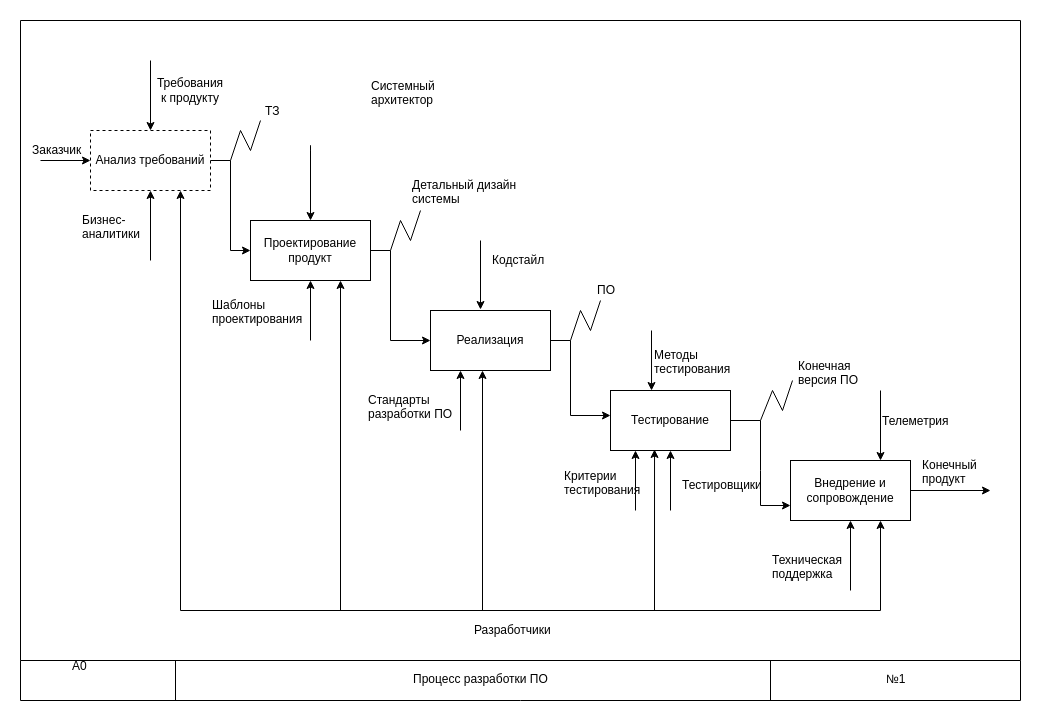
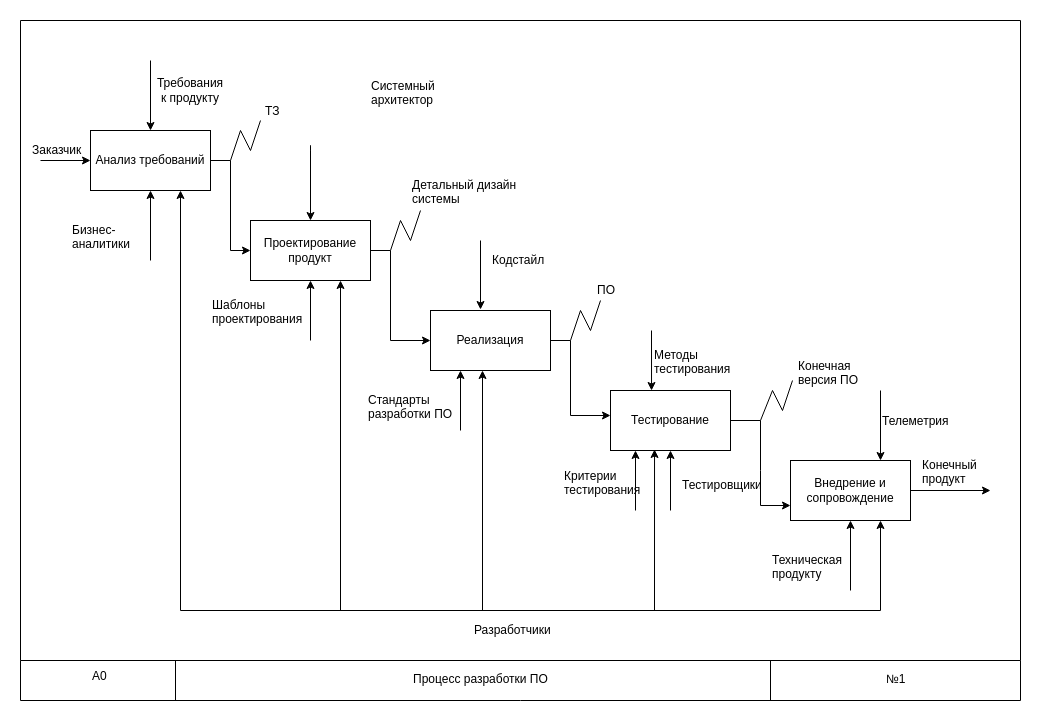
  <mxCell id="0" />
  <mxCell id="1" parent="0" />
- <mxCell id="2" value="Анализ требований" style="rounded=0;whiteSpace=wrap;html=1;dashed=1;" vertex="1" parent="1"><mxGeometry x="90" y="130" width="120" height="60" as="geometry" /></mxCell>
+ <mxCell id="2" value="Анализ требований" style="rounded=0;whiteSpace=wrap;html=1;" vertex="1" parent="1"><mxGeometry x="90" y="130" width="120" height="60" as="geometry" /></mxCell>
  <mxCell id="3" value="Реализация" style="rounded=0;whiteSpace=wrap;html=1;" vertex="1" parent="1"><mxGeometry x="430" y="310" width="120" height="60" as="geometry" /></mxCell>
  <mxCell id="4" value="Проектирование продукт" style="rounded=0;whiteSpace=wrap;html=1;" vertex="1" parent="1"><mxGeometry x="250" y="220" width="120" height="60" as="geometry" /></mxCell>
  <mxCell id="5" value="Тестирование" style="rounded=0;whiteSpace=wrap;html=1;" vertex="1" parent="1"><mxGeometry x="610" y="390" width="120" height="60" as="geometry" /></mxCell>
  <mxCell id="6" value="Внедрение и&lt;br&gt;сопровождение" style="rounded=0;whiteSpace=wrap;html=1;" vertex="1" parent="1"><mxGeometry x="790" y="460" width="120" height="60" as="geometry" /></mxCell>
  <mxCell id="7" value="" style="endArrow=classic;html=1;entryX=0.5;entryY=0;entryDx=0;entryDy=0;" edge="1" parent="1" target="2"><mxGeometry width="50" height="50" relative="1" as="geometry"><mxPoint x="150" as="sourcePoint" y="60" /><mxPoint x="150" as="targetPoint" y="60" /></mxGeometry></mxCell>
  <mxCell id="8" value="Требования к продукту" style="text;html=1;strokeColor=none;fillColor=none;align=center;verticalAlign=middle;whiteSpace=wrap;rounded=0;" vertex="1" parent="1"><mxGeometry x="160" y="80" width="60" height="20" as="geometry" /></mxCell>
  <mxCell id="9" value="" style="endArrow=classic;html=1;entryX=0;entryY=0.5;entryDx=0;entryDy=0;" edge="1" parent="1" target="2"><mxGeometry width="50" height="50" relative="1" as="geometry"><mxPoint x="40" y="160" as="sourcePoint" /><mxPoint x="140" y="630" as="targetPoint" /><Array as="points" /></mxGeometry></mxCell>
  <mxCell id="10" value="&lt;div&gt;Заказчик&lt;/div&gt;" style="text;html=1;resizable=0;points=[];autosize=1;align=left;verticalAlign=top;spacingTop=-4;" vertex="1" parent="1"><mxGeometry x="30" y="140" width="60" height="20" as="geometry" /></mxCell>
  <mxCell id="11" value="" style="endArrow=classic;html=1;entryX=0.5;entryY=1;entryDx=0;entryDy=0;" edge="1" parent="1" target="2"><mxGeometry width="50" height="50" relative="1" as="geometry"><mxPoint x="150" y="260" as="sourcePoint" /><mxPoint x="180" y="200" as="targetPoint" /></mxGeometry></mxCell>
- <mxCell id="12" value="&lt;div&gt;Бизнес-&lt;br&gt;аналитики&lt;/div&gt;" style="text;html=1;resizable=0;points=[];autosize=1;align=left;verticalAlign=top;spacingTop=-4;" vertex="1" parent="1"><mxGeometry x="80" y="210" width="70" height="30" as="geometry" /></mxCell>
+ <mxCell id="12" value="&lt;div&gt;Бизнес-&lt;br&gt;аналитики&lt;/div&gt;" style="text;html=1;resizable=0;points=[];autosize=1;align=left;verticalAlign=top;spacingTop=-4;" vertex="1" parent="1"><mxGeometry x="70" y="220" width="70" height="30" as="geometry" /></mxCell>
  <mxCell id="13" value="" style="endArrow=classic;html=1;exitX=1;exitY=0.5;exitDx=0;exitDy=0;entryX=0;entryY=0.5;entryDx=0;entryDy=0;rounded=0;" edge="1" parent="1" source="2" target="4"><mxGeometry width="50" height="50" relative="1" as="geometry"><mxPoint x="230" y="180" as="sourcePoint" /><mxPoint x="280" y="130" as="targetPoint" /><Array as="points"><mxPoint x="230" y="160" /><mxPoint x="230" y="250" /></Array></mxGeometry></mxCell>
  <mxCell id="14" value="" style="endArrow=none;html=1;rounded=0;" edge="1" parent="1"><mxGeometry width="50" height="50" relative="1" as="geometry"><mxPoint x="230" y="160" as="sourcePoint" /><mxPoint x="260" y="120" as="targetPoint" /><Array as="points"><mxPoint x="240" y="130" /><mxPoint x="250" y="150" /></Array></mxGeometry></mxCell>
  <mxCell id="15" value="ТЗ" style="text;html=1;resizable=0;points=[];autosize=1;align=left;verticalAlign=top;spacingTop=-4;" vertex="1" parent="1"><mxGeometry x="263" y="101" width="30" height="20" as="geometry" /></mxCell>
  <mxCell id="16" value="" style="endArrow=classic;html=1;entryX=0.5;entryY=0;entryDx=0;entryDy=0;" edge="1" parent="1" target="4"><mxGeometry width="50" height="50" relative="1" as="geometry"><mxPoint x="310" y="210" as="sourcePoint" /><mxPoint x="360" y="160" as="targetPoint" /><Array as="points"><mxPoint x="310" y="140" /></Array></mxGeometry></mxCell>
  <mxCell id="17" value="Системный&lt;br&gt;архитектор" style="text;html=1;resizable=0;points=[];autosize=1;align=left;verticalAlign=top;spacingTop=-4;" vertex="1" parent="1"><mxGeometry x="369" y="76" width="70" height="30" as="geometry" /></mxCell>
  <mxCell id="18" value="" style="endArrow=classic;html=1;entryX=0.5;entryY=1;entryDx=0;entryDy=0;" edge="1" parent="1" target="4"><mxGeometry width="50" height="50" relative="1" as="geometry"><mxPoint x="310" y="340" as="sourcePoint" /><mxPoint x="330" y="270" as="targetPoint" /></mxGeometry></mxCell>
  <mxCell id="19" value="Шаблоны&lt;br&gt;проектирования" style="text;html=1;resizable=0;points=[];autosize=1;align=left;verticalAlign=top;spacingTop=-4;" vertex="1" parent="1"><mxGeometry x="210" y="295" width="100" height="30" as="geometry" /></mxCell>
  <mxCell id="20" value="" style="endArrow=classic;html=1;entryX=0;entryY=0.5;entryDx=0;entryDy=0;rounded=0;" edge="1" parent="1" target="3"><mxGeometry width="50" height="50" relative="1" as="geometry"><mxPoint x="370" y="250" as="sourcePoint" /><mxPoint x="410" y="340" as="targetPoint" /><Array as="points"><mxPoint x="390" y="250" /><mxPoint x="390" y="340" /></Array></mxGeometry></mxCell>
  <mxCell id="21" value="Детальный дизайн&lt;br&gt;&lt;div&gt;системы&lt;/div&gt;" style="text;html=1;resizable=0;points=[];autosize=1;align=left;verticalAlign=top;spacingTop=-4;" vertex="1" parent="1"><mxGeometry x="410" y="175" width="110" height="30" as="geometry" /></mxCell>
  <mxCell id="22" value="" style="endArrow=classic;html=1;" edge="1" parent="1"><mxGeometry width="50" height="50" relative="1" as="geometry"><mxPoint x="480" y="240" as="sourcePoint" /><mxPoint x="480" y="309" as="targetPoint" /></mxGeometry></mxCell>
  <mxCell id="23" value="&lt;div&gt;Кодстайл&lt;/div&gt;" style="text;html=1;resizable=0;points=[];autosize=1;align=left;verticalAlign=top;spacingTop=-4;" vertex="1" parent="1"><mxGeometry x="490" y="250" width="60" height="20" as="geometry" /></mxCell>
  <mxCell id="24" value="" style="endArrow=classic;html=1;entryX=0.25;entryY=1;entryDx=0;entryDy=0;" edge="1" parent="1" target="3"><mxGeometry width="50" height="50" relative="1" as="geometry"><mxPoint x="460" y="430" as="sourcePoint" /><mxPoint x="490" y="380" as="targetPoint" /></mxGeometry></mxCell>
  <mxCell id="25" value="Стандарты &lt;br&gt;разработки ПО" style="text;html=1;resizable=0;points=[];autosize=1;align=left;verticalAlign=top;spacingTop=-4;" vertex="1" parent="1"><mxGeometry x="366" y="390" width="90" height="30" as="geometry" /></mxCell>
  <mxCell id="26" value="" style="endArrow=classic;html=1;" edge="1" parent="1"><mxGeometry width="50" height="50" relative="1" as="geometry"><mxPoint x="482" y="610" as="sourcePoint" /><mxPoint x="482" y="370" as="targetPoint" /><Array as="points" /></mxGeometry></mxCell>
  <mxCell id="27" value="&lt;div&gt;Разработчики&lt;/div&gt;" style="text;html=1;resizable=0;points=[];autosize=1;align=left;verticalAlign=top;spacingTop=-4;" vertex="1" parent="1"><mxGeometry x="472" y="620" width="90" height="20" as="geometry" /></mxCell>
  <mxCell id="28" value="" style="endArrow=classic;html=1;entryX=0;entryY=0.5;entryDx=0;entryDy=0;rounded=0;exitX=1;exitY=0.5;exitDx=0;exitDy=0;" edge="1" parent="1" source="3"><mxGeometry width="50" height="50" relative="1" as="geometry"><mxPoint x="550" y="325" as="sourcePoint" /><mxPoint x="610" y="415" as="targetPoint" /><Array as="points"><mxPoint x="570" y="340" /><mxPoint x="570" y="415" /></Array></mxGeometry></mxCell>
  <mxCell id="29" value="" style="endArrow=none;html=1;rounded=0;" edge="1" parent="1"><mxGeometry width="50" height="50" relative="1" as="geometry"><mxPoint x="390" y="250" as="sourcePoint" /><mxPoint x="420" y="210" as="targetPoint" /><Array as="points"><mxPoint x="400" y="220" /><mxPoint x="410" y="240" /></Array></mxGeometry></mxCell>
  <mxCell id="30" value="" style="endArrow=none;html=1;rounded=0;" edge="1" parent="1"><mxGeometry width="50" height="50" relative="1" as="geometry"><mxPoint x="570" y="340" as="sourcePoint" /><mxPoint x="600" y="300" as="targetPoint" /><Array as="points"><mxPoint x="580" y="310" /><mxPoint x="590" y="330" /></Array></mxGeometry></mxCell>
  <mxCell id="31" value="ПО" style="text;html=1;resizable=0;points=[];autosize=1;align=left;verticalAlign=top;spacingTop=-4;" vertex="1" parent="1"><mxGeometry x="595" y="280" width="30" height="20" as="geometry" /></mxCell>
  <mxCell id="32" value="" style="endArrow=classic;html=1;" edge="1" parent="1"><mxGeometry width="50" height="50" relative="1" as="geometry"><mxPoint x="635" y="510" as="sourcePoint" /><mxPoint x="635" y="450" as="targetPoint" /></mxGeometry></mxCell>
  <mxCell id="33" value="Критерии&lt;br&gt;тестирования" style="text;html=1;resizable=0;points=[];autosize=1;align=left;verticalAlign=top;spacingTop=-4;" vertex="1" parent="1"><mxGeometry x="562" y="466" width="90" height="30" as="geometry" /></mxCell>
  <mxCell id="34" value="" style="endArrow=classic;html=1;entryX=0.342;entryY=0;entryDx=0;entryDy=0;entryPerimeter=0;" edge="1" parent="1" target="5"><mxGeometry width="50" height="50" relative="1" as="geometry"><mxPoint x="651" y="330" as="sourcePoint" /><mxPoint x="690" y="324" as="targetPoint" /></mxGeometry></mxCell>
  <mxCell id="35" value="Методы&lt;br&gt;тестирования" style="text;html=1;resizable=0;points=[];autosize=1;align=left;verticalAlign=top;spacingTop=-4;" vertex="1" parent="1"><mxGeometry x="652" y="345" width="90" height="30" as="geometry" /></mxCell>
  <mxCell id="36" value="" style="endArrow=classic;html=1;entryX=0.5;entryY=1;entryDx=0;entryDy=0;" edge="1" parent="1" target="5"><mxGeometry width="50" height="50" relative="1" as="geometry"><mxPoint x="670" y="510" as="sourcePoint" /><mxPoint x="740" y="470" as="targetPoint" /></mxGeometry></mxCell>
  <mxCell id="37" value="Тестировщики" style="text;html=1;resizable=0;points=[];autosize=1;align=left;verticalAlign=top;spacingTop=-4;" vertex="1" parent="1"><mxGeometry x="680" y="475" width="90" height="20" as="geometry" /></mxCell>
  <mxCell id="38" value="" style="endArrow=classic;html=1;entryX=0;entryY=0.5;entryDx=0;entryDy=0;rounded=0;exitX=1;exitY=0.5;exitDx=0;exitDy=0;" edge="1" parent="1" source="5"><mxGeometry width="50" height="50" relative="1" as="geometry"><mxPoint x="730" y="430" as="sourcePoint" /><mxPoint x="790" y="505" as="targetPoint" /><Array as="points"><mxPoint x="760" y="420" /><mxPoint x="760" y="470" /><mxPoint x="760" y="505" /></Array></mxGeometry></mxCell>
  <mxCell id="39" value="" style="endArrow=none;html=1;rounded=0;" edge="1" parent="1"><mxGeometry width="50" height="50" relative="1" as="geometry"><mxPoint x="760" y="420" as="sourcePoint" /><mxPoint x="792" y="380" as="targetPoint" /><Array as="points"><mxPoint x="772" y="390" /><mxPoint x="782" y="410" /></Array></mxGeometry></mxCell>
  <mxCell id="40" value="Конечная&lt;br&gt;версия ПО" style="text;html=1;resizable=0;points=[];autosize=1;align=left;verticalAlign=top;spacingTop=-4;" vertex="1" parent="1"><mxGeometry x="796" y="356" width="70" height="30" as="geometry" /></mxCell>
  <mxCell id="41" value="" style="endArrow=classic;html=1;entryX=0.75;entryY=0;entryDx=0;entryDy=0;" edge="1" parent="1" target="6"><mxGeometry width="50" height="50" relative="1" as="geometry"><mxPoint x="880" y="390" as="sourcePoint" /><mxPoint x="930" y="390" as="targetPoint" /></mxGeometry></mxCell>
  <mxCell id="42" value="Телеметрия" style="text;html=1;resizable=0;points=[];autosize=1;align=left;verticalAlign=top;spacingTop=-4;" vertex="1" parent="1"><mxGeometry x="880" y="411" width="80" height="20" as="geometry" /></mxCell>
  <mxCell id="43" value="" style="endArrow=classic;html=1;" edge="1" parent="1"><mxGeometry width="50" height="50" relative="1" as="geometry"><mxPoint x="850" y="590" as="sourcePoint" /><mxPoint x="850" y="520" as="targetPoint" /></mxGeometry></mxCell>
- <mxCell id="44" value="Техническая&lt;br&gt;поддержка" style="text;html=1;resizable=0;points=[];autosize=1;align=left;verticalAlign=top;spacingTop=-4;" vertex="1" parent="1"><mxGeometry x="770" y="550" width="80" height="30" as="geometry" /></mxCell>
+ <mxCell id="44" value="Техническая&lt;br&gt;продукту" style="text;html=1;resizable=0;points=[];autosize=1;align=left;verticalAlign=top;spacingTop=-4;" vertex="1" parent="1"><mxGeometry x="770" y="550" width="80" height="30" as="geometry" /></mxCell>
  <mxCell id="45" value="" style="endArrow=classic;html=1;exitX=1;exitY=0.5;exitDx=0;exitDy=0;" edge="1" parent="1" source="6"><mxGeometry width="50" height="50" relative="1" as="geometry"><mxPoint x="940" y="540" as="sourcePoint" /><mxPoint x="990" y="490" as="targetPoint" /></mxGeometry></mxCell>
  <mxCell id="46" value="Конечный&lt;br&gt;продукт" style="text;html=1;resizable=0;points=[];autosize=1;align=left;verticalAlign=top;spacingTop=-4;" vertex="1" parent="1"><mxGeometry x="920" y="455" width="70" height="30" as="geometry" /></mxCell>
  <mxCell id="47" value="" style="endArrow=classic;html=1;entryX=0.75;entryY=1;entryDx=0;entryDy=0;exitX=0.75;exitY=1;exitDx=0;exitDy=0;startArrow=classic;startFill=1;rounded=0;" edge="1" parent="1" source="6" target="2"><mxGeometry width="50" height="50" relative="1" as="geometry"><mxPoint x="880" y="610" as="sourcePoint" /><mxPoint x="200" y="530" as="targetPoint" /><Array as="points"><mxPoint x="880" y="610" /><mxPoint x="180" y="610" /></Array></mxGeometry></mxCell>
  <mxCell id="48" value="" style="endArrow=classic;html=1;entryX=0.75;entryY=1;entryDx=0;entryDy=0;" edge="1" parent="1" target="4"><mxGeometry width="50" height="50" relative="1" as="geometry"><mxPoint x="340" y="610" as="sourcePoint" /><mxPoint x="340" y="290" as="targetPoint" /></mxGeometry></mxCell>
  <mxCell id="49" value="" style="endArrow=classic;html=1;entryX=0.367;entryY=0.983;entryDx=0;entryDy=0;entryPerimeter=0;" edge="1" parent="1" target="5"><mxGeometry width="50" height="50" relative="1" as="geometry"><mxPoint x="654" y="610" as="sourcePoint" /><mxPoint x="660" y="530" as="targetPoint" /></mxGeometry></mxCell>
  <mxCell id="50" value="" style="endArrow=none;html=1;" edge="1" parent="1"><mxGeometry width="50" height="50" relative="1" as="geometry"><mxPoint y="660" as="sourcePoint" x="20" /><mxPoint y="20" as="targetPoint" x="20" /></mxGeometry></mxCell>
  <mxCell id="51" value="" style="endArrow=none;html=1;" edge="1" parent="1"><mxGeometry width="50" height="50" relative="1" as="geometry"><mxPoint y="20" as="sourcePoint" x="20" /><mxPoint x="1020" y="20" as="targetPoint" /></mxGeometry></mxCell>
  <mxCell id="52" value="" style="endArrow=none;html=1;" edge="1" parent="1"><mxGeometry width="50" height="50" relative="1" as="geometry"><mxPoint x="1020" y="660" as="sourcePoint" /><mxPoint x="1020" y="20" as="targetPoint" /></mxGeometry></mxCell>
  <mxCell id="53" value="" style="endArrow=none;html=1;" edge="1" parent="1"><mxGeometry width="50" height="50" relative="1" as="geometry"><mxPoint y="660" as="sourcePoint" x="20" /><mxPoint x="1020" y="660" as="targetPoint" /></mxGeometry></mxCell>
  <mxCell id="54" value="" style="endArrow=none;html=1;rounded=0;" edge="1" parent="1"><mxGeometry width="50" height="50" relative="1" as="geometry"><mxPoint x="1020" y="660" as="sourcePoint" /><mxPoint y="660" as="targetPoint" x="20" /><Array as="points"><mxPoint x="1020" y="700" /><mxPoint x="520" y="700" /><mxPoint y="700" x="20" /></Array></mxGeometry></mxCell>
  <mxCell id="55" value="" style="endArrow=none;html=1;" edge="1" parent="1"><mxGeometry width="50" height="50" relative="1" as="geometry"><mxPoint x="175" y="700" as="sourcePoint" /><mxPoint x="175" y="660" as="targetPoint" /></mxGeometry></mxCell>
  <mxCell id="56" value="" style="endArrow=none;html=1;" edge="1" parent="1"><mxGeometry width="50" height="50" relative="1" as="geometry"><mxPoint x="770" y="700" as="sourcePoint" /><mxPoint x="770" y="660" as="targetPoint" /></mxGeometry></mxCell>
- <mxCell id="57" value="A0" style="text;html=1;resizable=0;points=[];autosize=1;align=left;verticalAlign=top;spacingTop=-4;" vertex="1" parent="1"><mxGeometry x="70" y="656" width="30" height="20" as="geometry" /></mxCell>
+ <mxCell id="57" value="A0" style="text;html=1;resizable=0;points=[];autosize=1;align=left;verticalAlign=top;spacingTop=-4;" vertex="1" parent="1"><mxGeometry x="90" y="666" width="30" height="20" as="geometry" /></mxCell>
  <mxCell id="58" value="Процесс разработки ПО" style="text;html=1;resizable=0;points=[];autosize=1;align=left;verticalAlign=top;spacingTop=-4;" vertex="1" parent="1"><mxGeometry x="411" y="669" width="140" height="20" as="geometry" /></mxCell>
  <mxCell id="59" value="№1" style="text;html=1;resizable=0;points=[];autosize=1;align=left;verticalAlign=top;spacingTop=-4;" vertex="1" parent="1"><mxGeometry x="884" y="669" width="30" height="20" as="geometry" /></mxCell>
